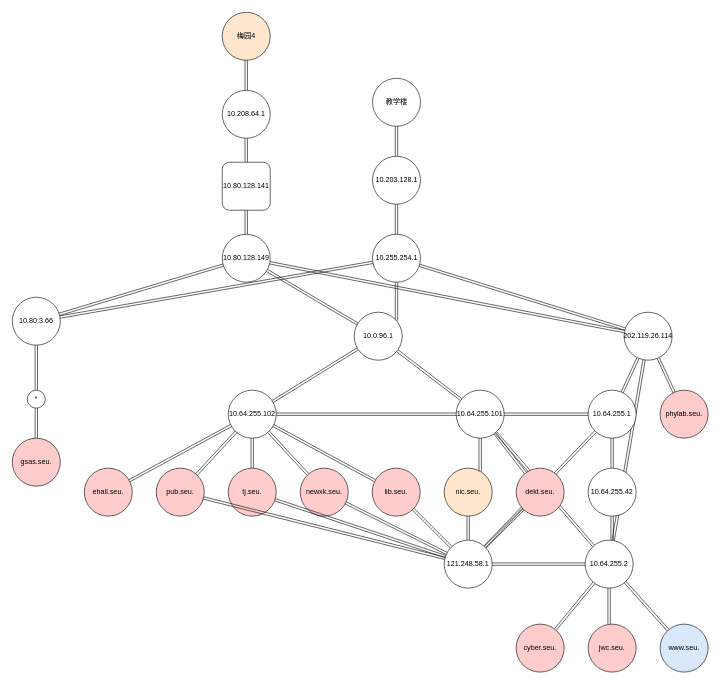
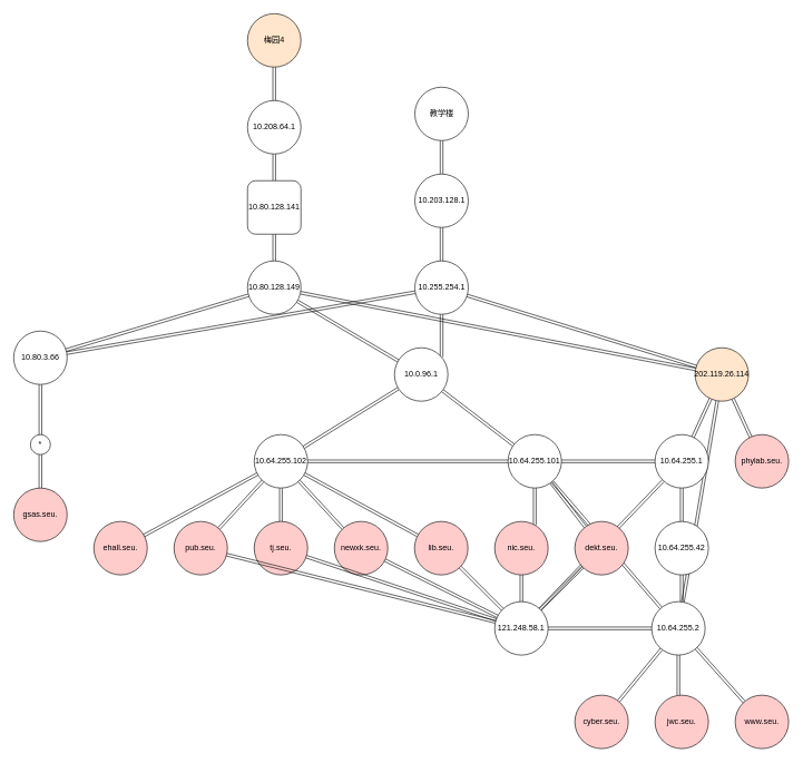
  <mxCell id="0" />
  <mxCell id="1" parent="0" />
  <mxCell id="2" value="" style="rounded=0;orthogonalLoop=1;jettySize=auto;html=1;shape=link;orthogonal=1;" parent="1" source="3" target="5" edge="1"><mxGeometry relative="1" as="geometry" /></mxCell>
  <mxCell id="3" value="教学楼" style="ellipse;whiteSpace=wrap;html=1;aspect=fixed;" parent="1" vertex="1"><mxGeometry x="620.5" y="130" width="80" height="80" as="geometry" /></mxCell>
  <mxCell id="4" value="" style="rounded=0;orthogonalLoop=1;jettySize=auto;html=1;shape=link;orthogonal=1;" parent="1" source="5" target="9" edge="1"><mxGeometry relative="1" as="geometry" /></mxCell>
  <mxCell id="5" value="10.203.128.1" style="ellipse;whiteSpace=wrap;html=1;aspect=fixed;" parent="1" vertex="1"><mxGeometry x="620.5" y="260" width="80" height="80" as="geometry" /></mxCell>
  <mxCell id="6" value="" style="rounded=0;orthogonalLoop=1;jettySize=auto;html=1;shape=link;orthogonal=1;" parent="1" source="9" target="11" edge="1"><mxGeometry relative="1" as="geometry" /></mxCell>
  <mxCell id="7" value="" style="rounded=0;orthogonalLoop=1;jettySize=auto;html=1;shape=link;orthogonal=1;" parent="1" source="9" target="17" edge="1"><mxGeometry relative="1" as="geometry" /></mxCell>
  <mxCell id="8" value="" style="rounded=0;orthogonalLoop=1;jettySize=auto;html=1;shape=link;orthogonal=1;" parent="1" source="9" target="21" edge="1"><mxGeometry relative="1" as="geometry" /></mxCell>
  <mxCell id="9" value="10.255.254.1" style="ellipse;whiteSpace=wrap;html=1;aspect=fixed;" parent="1" vertex="1"><mxGeometry x="620.5" y="390" width="80" height="80" as="geometry" /></mxCell>
  <mxCell id="10" value="" style="rounded=0;orthogonalLoop=1;jettySize=auto;html=1;shape=link;orthogonal=1;" parent="1" source="11" target="13" edge="1"><mxGeometry relative="1" as="geometry" /></mxCell>
  <mxCell id="11" value="10.80.3.66" style="ellipse;whiteSpace=wrap;html=1;aspect=fixed;" parent="1" vertex="1"><mxGeometry x="20" y="495" width="80" height="80" as="geometry" /></mxCell>
  <mxCell id="12" value="" style="rounded=0;orthogonalLoop=1;jettySize=auto;html=1;shape=link;orthogonal=1;" parent="1" source="13" target="14" edge="1"><mxGeometry relative="1" as="geometry" /></mxCell>
  <mxCell id="13" value="*" style="ellipse;whiteSpace=wrap;html=1;aspect=fixed;" parent="1" vertex="1"><mxGeometry x="45" y="650" width="30" height="30" as="geometry" /></mxCell>
  <mxCell id="14" value="gsas.seu." style="ellipse;whiteSpace=wrap;html=1;aspect=fixed;fillColor=#FFCCCC;" parent="1" vertex="1"><mxGeometry x="20" y="730" width="80" height="80" as="geometry" /></mxCell>
  <mxCell id="15" value="" style="rounded=0;orthogonalLoop=1;jettySize=auto;html=1;shape=link;orthogonal=1;" parent="1" source="17" target="48" edge="1"><mxGeometry relative="1" as="geometry" /></mxCell>
  <mxCell id="16" style="shape=link;rounded=0;orthogonalLoop=1;jettySize=auto;html=1;orthogonal=1;" parent="1" source="17" target="37" edge="1"><mxGeometry relative="1" as="geometry" /></mxCell>
  <mxCell id="17" value="10.0.96.1" style="ellipse;whiteSpace=wrap;html=1;aspect=fixed;" parent="1" vertex="1"><mxGeometry x="590" y="520" width="80" height="80" as="geometry" /></mxCell>
  <mxCell id="18" value="" style="rounded=0;orthogonalLoop=1;jettySize=auto;html=1;shape=link;orthogonal=1;" parent="1" source="21" target="25" edge="1"><mxGeometry relative="1" as="geometry" /></mxCell>
  <mxCell id="19" value="" style="shape=link;rounded=0;orthogonalLoop=1;jettySize=auto;html=1;orthogonal=1;" parent="1" source="21" target="26" edge="1"><mxGeometry relative="1" as="geometry" /></mxCell>
  <mxCell id="20" style="shape=link;rounded=0;orthogonalLoop=1;jettySize=auto;html=1;orthogonal=1;" parent="1" source="21" target="34" edge="1"><mxGeometry relative="1" as="geometry" /></mxCell>
- <mxCell id="21" value="202.119.26.114" style="ellipse;whiteSpace=wrap;html=1;aspect=fixed;" parent="1" vertex="1"><mxGeometry x="1040" y="520" width="80" height="80" as="geometry" /></mxCell>
+ <mxCell id="21" value="202.119.26.114" style="ellipse;whiteSpace=wrap;html=1;aspect=fixed;fillColor=#ffe6cc;" parent="1" vertex="1"><mxGeometry x="1040" y="520" width="80" height="80" as="geometry" /></mxCell>
  <mxCell id="22" style="shape=link;rounded=0;orthogonalLoop=1;jettySize=auto;html=1;orthogonal=1;" parent="1" source="25" target="48" edge="1"><mxGeometry relative="1" as="geometry" /></mxCell>
  <mxCell id="23" value="" style="shape=link;rounded=0;orthogonalLoop=1;jettySize=auto;html=1;orthogonal=1;" parent="1" source="25" target="28" edge="1"><mxGeometry relative="1" as="geometry" /></mxCell>
  <mxCell id="24" style="shape=link;rounded=0;orthogonalLoop=1;jettySize=auto;html=1;orthogonal=1;" edge="1" parent="1" source="25" target="54"><mxGeometry relative="1" as="geometry" /></mxCell>
  <mxCell id="25" value="10.64.255.1" style="ellipse;whiteSpace=wrap;html=1;aspect=fixed;fillColor=#FFFFFF;shadow=0;" parent="1" vertex="1"><mxGeometry x="980" y="650" width="80" height="80" as="geometry" /></mxCell>
  <mxCell id="26" value="phylab.seu." style="ellipse;whiteSpace=wrap;html=1;aspect=fixed;fillColor=#FFCCCC;" parent="1" vertex="1"><mxGeometry x="1100" y="650" width="80" height="80" as="geometry" /></mxCell>
  <mxCell id="27" value="" style="shape=link;rounded=0;orthogonalLoop=1;jettySize=auto;html=1;orthogonal=1;" parent="1" source="28" target="34" edge="1"><mxGeometry relative="1" as="geometry" /></mxCell>
  <mxCell id="28" value="10.64.255.42" style="ellipse;whiteSpace=wrap;html=1;aspect=fixed;fillColor=#FFFFFF;shadow=0;" parent="1" vertex="1"><mxGeometry x="980" y="780" width="80" height="80" as="geometry" /></mxCell>
  <mxCell id="29" value="" style="shape=link;rounded=0;orthogonalLoop=1;jettySize=auto;html=1;orthogonal=1;" parent="1" source="34" target="37" edge="1"><mxGeometry relative="1" as="geometry" /></mxCell>
  <mxCell id="30" value="" style="shape=link;rounded=0;orthogonalLoop=1;jettySize=auto;html=1;orthogonal=1;" parent="1" source="34" target="42" edge="1"><mxGeometry relative="1" as="geometry" /></mxCell>
  <mxCell id="31" value="" style="shape=link;rounded=0;orthogonalLoop=1;jettySize=auto;html=1;orthogonal=1;" parent="1" source="34" target="43" edge="1"><mxGeometry relative="1" as="geometry" /></mxCell>
  <mxCell id="32" value="" style="shape=link;rounded=0;orthogonalLoop=1;jettySize=auto;html=1;orthogonal=1;" parent="1" source="34" target="44" edge="1"><mxGeometry relative="1" as="geometry" /></mxCell>
  <mxCell id="33" value="" style="shape=link;rounded=0;orthogonalLoop=1;jettySize=auto;html=1;orthogonal=1;" parent="1" source="34" target="54" edge="1"><mxGeometry relative="1" as="geometry" /></mxCell>
  <mxCell id="34" value="10.64.255.2" style="ellipse;whiteSpace=wrap;html=1;aspect=fixed;fillColor=#FFFFFF;shadow=0;" parent="1" vertex="1"><mxGeometry x="975" y="900" width="80" height="80" as="geometry" /></mxCell>
  <mxCell id="35" value="" style="shape=link;rounded=0;orthogonalLoop=1;jettySize=auto;html=1;orthogonal=1;" parent="1" source="37" target="39" edge="1"><mxGeometry relative="1" as="geometry" /></mxCell>
  <mxCell id="36" value="" style="shape=link;rounded=0;orthogonalLoop=1;jettySize=auto;html=1;orthogonal=1;" parent="1" source="37" target="41" edge="1"><mxGeometry relative="1" as="geometry" /></mxCell>
  <mxCell id="37" value="10.64.255.101" style="ellipse;whiteSpace=wrap;html=1;aspect=fixed;fillColor=#FFFFFF;shadow=0;" parent="1" vertex="1"><mxGeometry x="760" y="650" width="80" height="80" as="geometry" /></mxCell>
  <mxCell id="38" style="shape=link;rounded=0;orthogonalLoop=1;jettySize=auto;html=1;orthogonal=1;" edge="1" parent="1" source="39" target="54"><mxGeometry relative="1" as="geometry" /></mxCell>
- <mxCell id="39" value="nic.seu." style="ellipse;whiteSpace=wrap;html=1;aspect=fixed;fillColor=#ffe6cc;" parent="1" vertex="1"><mxGeometry x="740" y="780" width="80" height="80" as="geometry" /></mxCell>
+ <mxCell id="39" value="nic.seu." style="ellipse;whiteSpace=wrap;html=1;aspect=fixed;fillColor=#FFCCCC;" parent="1" vertex="1"><mxGeometry x="740" y="780" width="80" height="80" as="geometry" /></mxCell>
  <mxCell id="40" style="shape=link;rounded=0;orthogonalLoop=1;jettySize=auto;html=1;orthogonal=1;" edge="1" parent="1" source="41" target="54"><mxGeometry relative="1" as="geometry" /></mxCell>
  <mxCell id="41" value="dekt.seu." style="ellipse;whiteSpace=wrap;html=1;aspect=fixed;fillColor=#FFCCCC;" parent="1" vertex="1"><mxGeometry x="860" y="780" width="80" height="80" as="geometry" /></mxCell>
  <mxCell id="42" value="cyber.seu." style="ellipse;whiteSpace=wrap;html=1;aspect=fixed;fillColor=#FFCCCC;" parent="1" vertex="1"><mxGeometry x="860" y="1040" width="80" height="80" as="geometry" /></mxCell>
  <mxCell id="43" value="jwc.seu." style="ellipse;whiteSpace=wrap;html=1;aspect=fixed;fillColor=#FFCCCC;" parent="1" vertex="1"><mxGeometry x="980" y="1040" width="80" height="80" as="geometry" /></mxCell>
- <mxCell id="44" value="www.seu." style="ellipse;whiteSpace=wrap;html=1;aspect=fixed;fillColor=#dae8fc;" parent="1" vertex="1"><mxGeometry x="1100" y="1040" width="80" height="80" as="geometry" /></mxCell>
+ <mxCell id="44" value="www.seu." style="ellipse;whiteSpace=wrap;html=1;aspect=fixed;fillColor=#FFCCCC;" parent="1" vertex="1"><mxGeometry x="1100" y="1040" width="80" height="80" as="geometry" /></mxCell>
  <mxCell id="45" style="shape=link;rounded=0;orthogonalLoop=1;jettySize=auto;html=1;orthogonal=1;" edge="1" parent="1" source="48" target="55"><mxGeometry relative="1" as="geometry" /></mxCell>
  <mxCell id="46" style="shape=link;rounded=0;orthogonalLoop=1;jettySize=auto;html=1;orthogonal=1;" edge="1" parent="1" source="48" target="57"><mxGeometry relative="1" as="geometry" /></mxCell>
  <mxCell id="47" style="shape=link;rounded=0;orthogonalLoop=1;jettySize=auto;html=1;orthogonal=1;" edge="1" parent="1" source="48" target="56"><mxGeometry relative="1" as="geometry" /></mxCell>
  <mxCell id="48" value="10.64.255.102" style="ellipse;whiteSpace=wrap;html=1;aspect=fixed;fillColor=#FFFFFF;shadow=0;" parent="1" vertex="1"><mxGeometry x="380" y="650" width="80" height="80" as="geometry" /></mxCell>
  <mxCell id="49" value="pub.seu." style="ellipse;whiteSpace=wrap;html=1;aspect=fixed;fillColor=#FFCCCC;" parent="1" vertex="1"><mxGeometry x="260" y="780" width="80" height="80" as="geometry" /></mxCell>
  <mxCell id="50" value="ehall.seu." style="ellipse;whiteSpace=wrap;html=1;aspect=fixed;fillColor=#FFCCCC;" parent="1" vertex="1"><mxGeometry x="140" y="780" width="80" height="80" as="geometry" /></mxCell>
  <mxCell id="51" value="" style="rounded=0;orthogonalLoop=1;jettySize=auto;html=1;shape=link;orthogonal=1;" parent="1" source="48" target="49" edge="1"><mxGeometry relative="1" as="geometry" /></mxCell>
  <mxCell id="52" value="" style="rounded=0;orthogonalLoop=1;jettySize=auto;html=1;shape=link;orthogonal=1;" parent="1" source="48" target="50" edge="1"><mxGeometry relative="1" as="geometry" /></mxCell>
  <mxCell id="53" value="" style="group" vertex="1" connectable="0" parent="1"><mxGeometry x="370" y="770" width="460" height="230" as="geometry" /></mxCell>
  <mxCell id="54" value="121.248.58.1" style="ellipse;whiteSpace=wrap;html=1;aspect=fixed;" parent="53" vertex="1"><mxGeometry x="370" y="130" width="80" height="80" as="geometry" /></mxCell>
  <mxCell id="55" value="tj.seu." style="ellipse;whiteSpace=wrap;html=1;aspect=fixed;fillColor=#FFCCCC;" vertex="1" parent="53"><mxGeometry x="10" y="10" width="80" height="80" as="geometry" /></mxCell>
  <mxCell id="56" value="lib.seu." style="ellipse;whiteSpace=wrap;html=1;aspect=fixed;fillColor=#FFCCCC;" vertex="1" parent="53"><mxGeometry x="250" y="10" width="80" height="80" as="geometry" /></mxCell>
  <mxCell id="57" value="newxk.seu." style="ellipse;whiteSpace=wrap;html=1;aspect=fixed;fillColor=#FFCCCC;" vertex="1" parent="53"><mxGeometry x="130" y="10" width="80" height="80" as="geometry" /></mxCell>
  <mxCell id="58" value="" style="shape=link;rounded=0;orthogonalLoop=1;jettySize=auto;html=1;orthogonal=1;" edge="1" parent="53" source="54" target="55"><mxGeometry relative="1" as="geometry" /></mxCell>
  <mxCell id="59" value="" style="shape=link;rounded=0;orthogonalLoop=1;jettySize=auto;html=1;orthogonal=1;" edge="1" parent="53" source="54" target="56"><mxGeometry relative="1" as="geometry" /></mxCell>
  <mxCell id="60" value="" style="shape=link;rounded=0;orthogonalLoop=1;jettySize=auto;html=1;orthogonal=1;" edge="1" parent="53" source="54" target="57"><mxGeometry relative="1" as="geometry" /></mxCell>
  <mxCell id="61" value="" style="shape=link;rounded=0;orthogonalLoop=1;jettySize=auto;html=1;orthogonal=1;" edge="1" parent="1" source="62" target="64"><mxGeometry relative="1" as="geometry" /></mxCell>
  <mxCell id="62" value="梅园4" style="ellipse;whiteSpace=wrap;html=1;aspect=fixed;fillColor=#ffe6cc;" vertex="1" parent="1"><mxGeometry x="370" y="20" width="80" height="80" as="geometry" /></mxCell>
  <mxCell id="63" value="" style="shape=link;rounded=0;orthogonalLoop=1;jettySize=auto;html=1;orthogonal=1;" edge="1" parent="1" source="64" target="66"><mxGeometry relative="1" as="geometry" /></mxCell>
  <mxCell id="64" value="10.208.64.1" style="ellipse;whiteSpace=wrap;html=1;aspect=fixed;" vertex="1" parent="1"><mxGeometry x="370" y="150" width="80" height="80" as="geometry" /></mxCell>
  <mxCell id="65" value="" style="shape=link;rounded=0;orthogonalLoop=1;jettySize=auto;html=1;orthogonal=1;" edge="1" parent="1" source="66" target="70"><mxGeometry relative="1" as="geometry" /></mxCell>
  <mxCell id="66" value="10.80.128.141" style="whiteSpace=wrap;html=1;aspect=fixed;rounded=1;" vertex="1" parent="1"><mxGeometry x="370" y="270" width="80" height="80" as="geometry" /></mxCell>
  <mxCell id="67" style="shape=link;rounded=0;orthogonalLoop=1;jettySize=auto;html=1;orthogonal=1;" edge="1" parent="1" source="70" target="17"><mxGeometry relative="1" as="geometry" /></mxCell>
  <mxCell id="68" value="" style="shape=link;rounded=0;orthogonalLoop=1;jettySize=auto;html=1;orthogonal=1;" edge="1" parent="1" source="70" target="21"><mxGeometry relative="1" as="geometry" /></mxCell>
  <mxCell id="69" value="" style="shape=link;rounded=0;orthogonalLoop=1;jettySize=auto;html=1;orthogonal=1;" edge="1" parent="1" source="70" target="11"><mxGeometry relative="1" as="geometry" /></mxCell>
  <mxCell id="70" value="10.80.128.149" style="ellipse;whiteSpace=wrap;html=1;aspect=fixed;" vertex="1" parent="1"><mxGeometry x="370" y="390" width="80" height="80" as="geometry" /></mxCell>
  <mxCell id="71" style="shape=link;rounded=0;orthogonalLoop=1;jettySize=auto;html=1;orthogonal=1;" edge="1" parent="1" source="54" target="49"><mxGeometry relative="1" as="geometry" /></mxCell>
